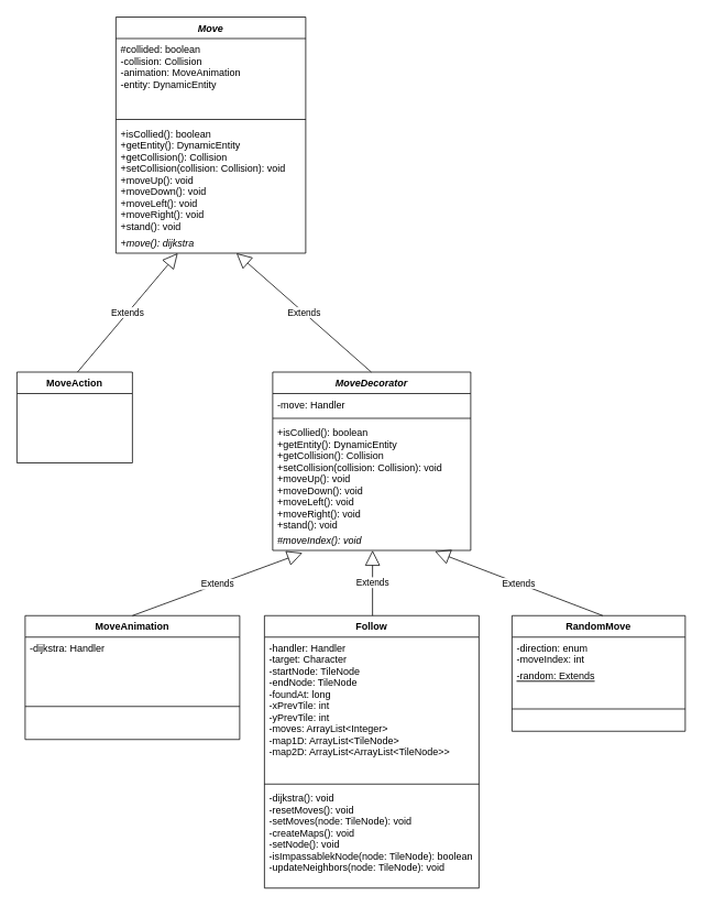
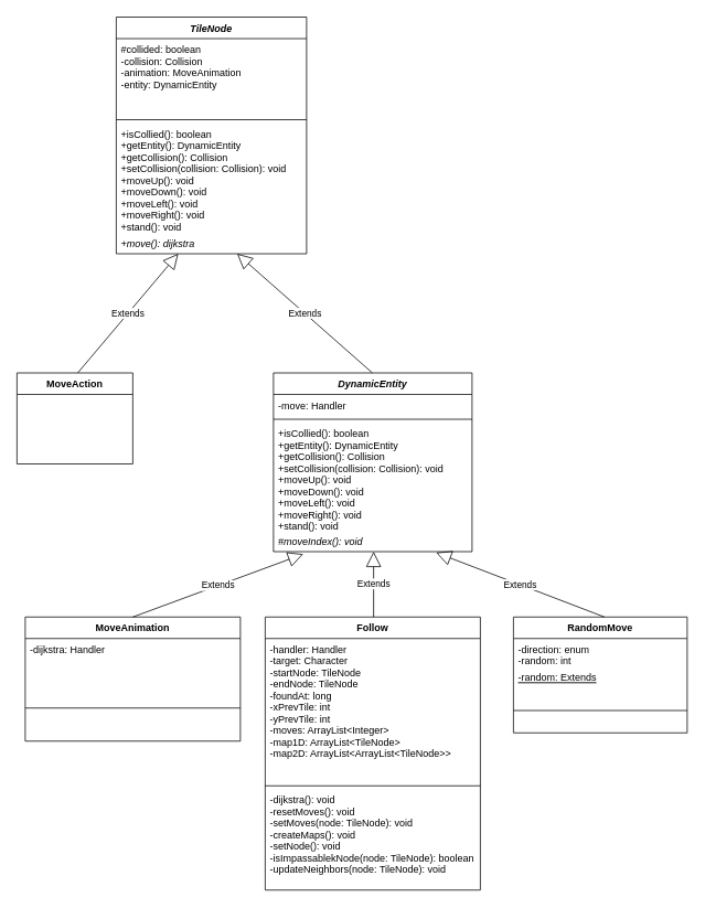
  <mxCell id="0" />
  <mxCell id="1" parent="0" />
  <mxCell id="2" value="MoveAnimation" style="swimlane;fontStyle=1;align=center;verticalAlign=top;childLayout=stackLayout;horizontal=1;startSize=26;horizontalStack=0;resizeParent=1;resizeParentMax=0;resizeLast=0;collapsible=1;marginBottom=0;" parent="1" vertex="1"><mxGeometry x="30" y="745" width="260" height="150" as="geometry" /></mxCell>
  <mxCell id="3" value="Extends" style="endArrow=block;endSize=16;endFill=0;html=1;" parent="2" edge="1"><mxGeometry width="160" relative="1" as="geometry"><mxPoint x="130" as="sourcePoint" /><mxPoint x="336" y="-76" as="targetPoint" /></mxGeometry></mxCell>
  <mxCell id="4" value="-dijkstra: Handler" style="text;strokeColor=none;fillColor=none;align=left;verticalAlign=top;spacingLeft=4;spacingRight=4;overflow=hidden;rotatable=0;points=[[0,0.5],[1,0.5]];portConstraint=eastwest;" parent="2" vertex="1"><mxGeometry y="26" width="260" height="44" as="geometry" /></mxCell>
  <mxCell id="5" value="" style="line;strokeWidth=1;fillColor=none;align=left;verticalAlign=middle;spacingTop=-1;spacingLeft=3;spacingRight=3;rotatable=0;labelPosition=right;points=[];portConstraint=eastwest;" parent="2" vertex="1"><mxGeometry y="70" width="260" height="80" as="geometry" /></mxCell>
  <mxCell id="6" value="RandomMove" style="swimlane;fontStyle=1;align=center;verticalAlign=top;childLayout=stackLayout;horizontal=1;startSize=26;horizontalStack=0;resizeParent=1;resizeParentMax=0;resizeLast=0;collapsible=1;marginBottom=0;" parent="1" vertex="1"><mxGeometry x="620" y="745" width="210" height="140" as="geometry" /></mxCell>
  <mxCell id="7" value="Extends" style="endArrow=block;endSize=16;endFill=0;html=1;entryX=0.819;entryY=1.045;entryDx=0;entryDy=0;entryPerimeter=0;" parent="6" target="21" edge="1"><mxGeometry width="160" relative="1" as="geometry"><mxPoint x="110" as="sourcePoint" /><mxPoint x="-30" y="-80" as="targetPoint" /></mxGeometry></mxCell>
- <mxCell id="8" value="-direction: enum&#10;-moveIndex: int&#10;" style="text;strokeColor=none;fillColor=none;align=left;verticalAlign=top;spacingLeft=4;spacingRight=4;overflow=hidden;rotatable=0;points=[[0,0.5],[1,0.5]];portConstraint=eastwest;" parent="6" vertex="1"><mxGeometry y="26" width="210" height="34" as="geometry" /></mxCell>
+ <mxCell id="8" value="-direction: enum&#10;-random: int&#10;" style="text;strokeColor=none;fillColor=none;align=left;verticalAlign=top;spacingLeft=4;spacingRight=4;overflow=hidden;rotatable=0;points=[[0,0.5],[1,0.5]];portConstraint=eastwest;" parent="6" vertex="1"><mxGeometry y="26" width="210" height="34" as="geometry" /></mxCell>
  <mxCell id="9" value="-random: Extends" style="text;strokeColor=none;fillColor=none;align=left;verticalAlign=top;spacingLeft=4;spacingRight=4;overflow=hidden;rotatable=0;points=[[0,0.5],[1,0.5]];portConstraint=eastwest;fontStyle=4" parent="6" vertex="1"><mxGeometry y="60" width="210" height="26" as="geometry" /></mxCell>
  <mxCell id="10" value="" style="line;strokeWidth=1;fillColor=none;align=left;verticalAlign=middle;spacingTop=-1;spacingLeft=3;spacingRight=3;rotatable=0;labelPosition=right;points=[];portConstraint=eastwest;" parent="6" vertex="1"><mxGeometry y="86" width="210" height="54" as="geometry" /></mxCell>
- <mxCell id="11" value="Move" style="swimlane;fontStyle=3;align=center;verticalAlign=top;childLayout=stackLayout;horizontal=1;startSize=26;horizontalStack=0;resizeParent=1;resizeParentMax=0;resizeLast=0;collapsible=1;marginBottom=0;" parent="1" vertex="1"><mxGeometry x="140" y="20" width="230" height="286" as="geometry" /></mxCell>
+ <mxCell id="11" value="TileNode" style="swimlane;fontStyle=3;align=center;verticalAlign=top;childLayout=stackLayout;horizontal=1;startSize=26;horizontalStack=0;resizeParent=1;resizeParentMax=0;resizeLast=0;collapsible=1;marginBottom=0;" parent="1" vertex="1"><mxGeometry x="140" y="20" width="230" height="286" as="geometry" /></mxCell>
  <mxCell id="12" value="#collided: boolean&#10;-collision: Collision&#10;-animation: MoveAnimation&#10;-entity: DynamicEntity" style="text;strokeColor=none;fillColor=none;align=left;verticalAlign=top;spacingLeft=4;spacingRight=4;overflow=hidden;rotatable=0;points=[[0,0.5],[1,0.5]];portConstraint=eastwest;" parent="11" vertex="1"><mxGeometry y="26" width="230" height="94" as="geometry" /></mxCell>
  <mxCell id="13" value="" style="line;strokeWidth=1;fillColor=none;align=left;verticalAlign=middle;spacingTop=-1;spacingLeft=3;spacingRight=3;rotatable=0;labelPosition=right;points=[];portConstraint=eastwest;" parent="11" vertex="1"><mxGeometry y="120" width="230" height="8" as="geometry" /></mxCell>
  <mxCell id="14" value="+isCollied(): boolean&#10;+getEntity(): DynamicEntity&#10;+getCollision(): Collision&#10;+setCollision(collision: Collision): void&#10;+moveUp(): void&#10;+moveDown(): void&#10;+moveLeft(): void&#10;+moveRight(): void&#10;+stand(): void" style="text;strokeColor=none;fillColor=none;align=left;verticalAlign=top;spacingLeft=4;spacingRight=4;overflow=hidden;rotatable=0;points=[[0,0.5],[1,0.5]];portConstraint=eastwest;" parent="11" vertex="1"><mxGeometry y="128" width="230" height="132" as="geometry" /></mxCell>
  <mxCell id="15" value="+move(): dijkstra" style="text;strokeColor=none;fillColor=none;align=left;verticalAlign=top;spacingLeft=4;spacingRight=4;overflow=hidden;rotatable=0;points=[[0,0.5],[1,0.5]];portConstraint=eastwest;fontStyle=2" vertex="1" parent="11"><mxGeometry y="260" width="230" height="26" as="geometry" /></mxCell>
  <mxCell id="16" value="MoveAction" style="swimlane;fontStyle=1;childLayout=stackLayout;horizontal=1;startSize=26;fillColor=none;horizontalStack=0;resizeParent=1;resizeParentMax=0;resizeLast=0;collapsible=1;marginBottom=0;" vertex="1" parent="1"><mxGeometry x="20" y="450" width="140" height="110" as="geometry" /></mxCell>
- <mxCell id="17" value="MoveDecorator" style="swimlane;fontStyle=3;align=center;verticalAlign=top;childLayout=stackLayout;horizontal=1;startSize=26;horizontalStack=0;resizeParent=1;resizeParentMax=0;resizeLast=0;collapsible=1;marginBottom=0;" vertex="1" parent="1"><mxGeometry x="330" y="450" width="240" height="216" as="geometry" /></mxCell>
+ <mxCell id="17" value="DynamicEntity" style="swimlane;fontStyle=3;align=center;verticalAlign=top;childLayout=stackLayout;horizontal=1;startSize=26;horizontalStack=0;resizeParent=1;resizeParentMax=0;resizeLast=0;collapsible=1;marginBottom=0;" vertex="1" parent="1"><mxGeometry x="330" y="450" width="240" height="216" as="geometry" /></mxCell>
  <mxCell id="18" value="-move: Handler" style="text;strokeColor=none;fillColor=none;align=left;verticalAlign=top;spacingLeft=4;spacingRight=4;overflow=hidden;rotatable=0;points=[[0,0.5],[1,0.5]];portConstraint=eastwest;" vertex="1" parent="17"><mxGeometry y="26" width="240" height="26" as="geometry" /></mxCell>
  <mxCell id="19" value="" style="line;strokeWidth=1;fillColor=none;align=left;verticalAlign=middle;spacingTop=-1;spacingLeft=3;spacingRight=3;rotatable=0;labelPosition=right;points=[];portConstraint=eastwest;" vertex="1" parent="17"><mxGeometry y="52" width="240" height="8" as="geometry" /></mxCell>
  <mxCell id="20" value="+isCollied(): boolean&#10;+getEntity(): DynamicEntity&#10;+getCollision(): Collision&#10;+setCollision(collision: Collision): void&#10;+moveUp(): void&#10;+moveDown(): void&#10;+moveLeft(): void&#10;+moveRight(): void&#10;+stand(): void" style="text;strokeColor=none;fillColor=none;align=left;verticalAlign=top;spacingLeft=4;spacingRight=4;overflow=hidden;rotatable=0;points=[[0,0.5],[1,0.5]];portConstraint=eastwest;" vertex="1" parent="17"><mxGeometry y="60" width="240" height="130" as="geometry" /></mxCell>
  <mxCell id="21" value="#moveIndex(): void" style="text;strokeColor=none;fillColor=none;align=left;verticalAlign=top;spacingLeft=4;spacingRight=4;overflow=hidden;rotatable=0;points=[[0,0.5],[1,0.5]];portConstraint=eastwest;fontStyle=2" vertex="1" parent="17"><mxGeometry y="190" width="240" height="26" as="geometry" /></mxCell>
  <mxCell id="22" value="Follow" style="swimlane;fontStyle=1;align=center;verticalAlign=top;childLayout=stackLayout;horizontal=1;startSize=26;horizontalStack=0;resizeParent=1;resizeParentMax=0;resizeLast=0;collapsible=1;marginBottom=0;" vertex="1" parent="1"><mxGeometry x="320" y="745" width="260" height="330" as="geometry" /></mxCell>
  <mxCell id="23" value="-handler: Handler&#10;-target: Character&#10;-startNode: TileNode&#10;-endNode: TileNode&#10;-foundAt: long&#10;-xPrevTile: int&#10;-yPrevTile: int&#10;-moves: ArrayList&lt;Integer&gt;&#10;-map1D: ArrayList&lt;TileNode&gt;&#10;-map2D: ArrayList&lt;ArrayList&lt;TileNode&gt;&gt;&#10;" style="text;strokeColor=none;fillColor=none;align=left;verticalAlign=top;spacingLeft=4;spacingRight=4;overflow=hidden;rotatable=0;points=[[0,0.5],[1,0.5]];portConstraint=eastwest;" vertex="1" parent="22"><mxGeometry y="26" width="260" height="174" as="geometry" /></mxCell>
  <mxCell id="24" value="" style="line;strokeWidth=1;fillColor=none;align=left;verticalAlign=middle;spacingTop=-1;spacingLeft=3;spacingRight=3;rotatable=0;labelPosition=right;points=[];portConstraint=eastwest;" vertex="1" parent="22"><mxGeometry y="200" width="260" height="8" as="geometry" /></mxCell>
  <mxCell id="25" value="-dijkstra(): void&#10;-resetMoves(): void&#10;-setMoves(node: TileNode): void&#10;-createMaps(): void&#10;-setNode(): void&#10;-isImpassablekNode(node: TileNode): boolean&#10;-updateNeighbors(node: TileNode): void" style="text;strokeColor=none;fillColor=none;align=left;verticalAlign=top;spacingLeft=4;spacingRight=4;overflow=hidden;rotatable=0;points=[[0,0.5],[1,0.5]];portConstraint=eastwest;fontFamily=Helvetica;" vertex="1" parent="22"><mxGeometry y="208" width="260" height="122" as="geometry" /></mxCell>
  <mxCell id="26" value="Extends" style="endArrow=block;endSize=16;endFill=0;html=1;" edge="1" parent="1"><mxGeometry width="160" relative="1" as="geometry"><mxPoint x="451" y="745" as="sourcePoint" /><mxPoint x="451" y="666" as="targetPoint" /></mxGeometry></mxCell>
  <mxCell id="27" value="Extends" style="endArrow=block;endSize=16;endFill=0;html=1;entryX=0.635;entryY=1;entryDx=0;entryDy=0;entryPerimeter=0;" edge="1" parent="1" target="15"><mxGeometry width="160" relative="1" as="geometry"><mxPoint x="449.5" y="450" as="sourcePoint" /><mxPoint x="449.5" y="371" as="targetPoint" /></mxGeometry></mxCell>
  <mxCell id="28" value="Extends" style="endArrow=block;endSize=16;endFill=0;html=1;entryX=0.326;entryY=1;entryDx=0;entryDy=0;entryPerimeter=0;" edge="1" parent="1" target="15"><mxGeometry width="160" relative="1" as="geometry"><mxPoint x="93.45" y="450" as="sourcePoint" /><mxPoint x="-70" y="306" as="targetPoint" /></mxGeometry></mxCell>
